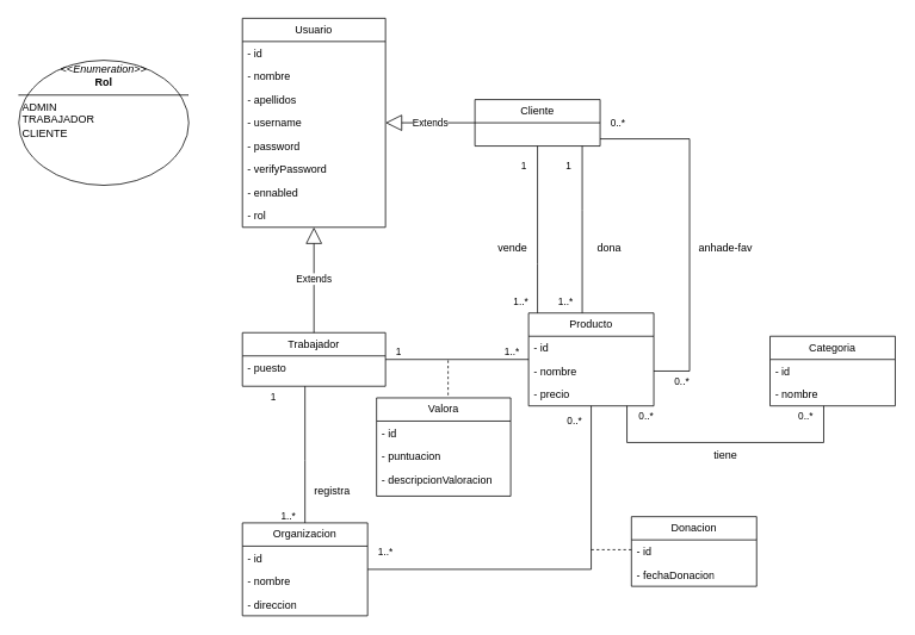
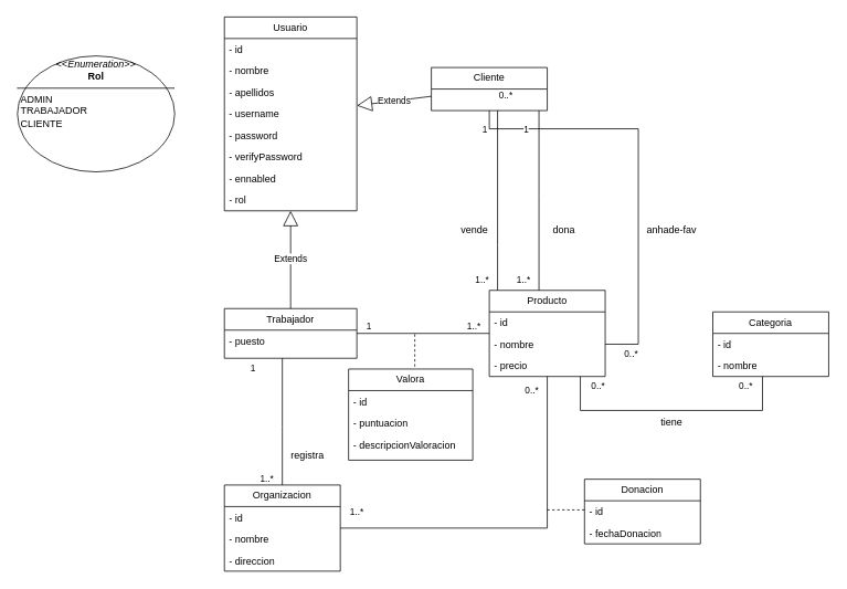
  <mxCell id="0" />
  <mxCell id="1" parent="0" />
  <mxCell id="2" value="Usuario" style="swimlane;fontStyle=0;align=center;verticalAlign=top;childLayout=stackLayout;horizontal=1;startSize=26;horizontalStack=0;resizeParent=1;resizeLast=0;collapsible=1;marginBottom=0;rounded=0;shadow=0;strokeWidth=1;" parent="1" vertex="1"><mxGeometry x="270" y="20" width="160" height="234" as="geometry"><mxRectangle x="230" y="140" width="160" height="26" as="alternateBounds" /></mxGeometry></mxCell>
  <mxCell id="3" value="- id" style="text;align=left;verticalAlign=top;spacingLeft=4;spacingRight=4;overflow=hidden;rotatable=0;points=[[0,0.5],[1,0.5]];portConstraint=eastwest;" parent="2" vertex="1"><mxGeometry y="26" width="160" height="26" as="geometry" /></mxCell>
  <mxCell id="4" value="- nombre" style="text;strokeColor=none;fillColor=none;align=left;verticalAlign=top;spacingLeft=4;spacingRight=4;overflow=hidden;rotatable=0;points=[[0,0.5],[1,0.5]];portConstraint=eastwest;whiteSpace=wrap;html=1;" parent="2" vertex="1"><mxGeometry y="52" width="160" height="26" as="geometry" /></mxCell>
  <mxCell id="5" value="- apellidos" style="text;strokeColor=none;fillColor=none;align=left;verticalAlign=top;spacingLeft=4;spacingRight=4;overflow=hidden;rotatable=0;points=[[0,0.5],[1,0.5]];portConstraint=eastwest;whiteSpace=wrap;html=1;" parent="2" vertex="1"><mxGeometry y="78" width="160" height="26" as="geometry" /></mxCell>
  <mxCell id="6" value="- username" style="text;align=left;verticalAlign=top;spacingLeft=4;spacingRight=4;overflow=hidden;rotatable=0;points=[[0,0.5],[1,0.5]];portConstraint=eastwest;rounded=0;shadow=0;html=0;" parent="2" vertex="1"><mxGeometry y="104" width="160" height="26" as="geometry" /></mxCell>
  <mxCell id="7" value="- password" style="text;align=left;verticalAlign=top;spacingLeft=4;spacingRight=4;overflow=hidden;rotatable=0;points=[[0,0.5],[1,0.5]];portConstraint=eastwest;rounded=0;shadow=0;html=0;" parent="2" vertex="1"><mxGeometry y="130" width="160" height="26" as="geometry" /></mxCell>
  <mxCell id="8" value="- verifyPassword" style="text;align=left;verticalAlign=top;spacingLeft=4;spacingRight=4;overflow=hidden;rotatable=0;points=[[0,0.5],[1,0.5]];portConstraint=eastwest;rounded=0;shadow=0;html=0;" parent="2" vertex="1"><mxGeometry y="156" width="160" height="26" as="geometry" /></mxCell>
  <mxCell id="9" value="- ennabled" style="text;strokeColor=none;fillColor=none;align=left;verticalAlign=top;spacingLeft=4;spacingRight=4;overflow=hidden;rotatable=0;points=[[0,0.5],[1,0.5]];portConstraint=eastwest;whiteSpace=wrap;html=1;" parent="2" vertex="1"><mxGeometry y="182" width="160" height="26" as="geometry" /></mxCell>
  <mxCell id="10" value="- rol" style="text;strokeColor=none;fillColor=none;align=left;verticalAlign=top;spacingLeft=4;spacingRight=4;overflow=hidden;rotatable=0;points=[[0,0.5],[1,0.5]];portConstraint=eastwest;whiteSpace=wrap;html=1;" parent="2" vertex="1"><mxGeometry y="208" width="160" height="26" as="geometry" /></mxCell>
  <mxCell id="11" value="Trabajador" style="swimlane;fontStyle=0;align=center;verticalAlign=top;childLayout=stackLayout;horizontal=1;startSize=26;horizontalStack=0;resizeParent=1;resizeLast=0;collapsible=1;marginBottom=0;rounded=0;shadow=0;strokeWidth=1;" parent="1" vertex="1"><mxGeometry x="270" y="372" width="160" height="60" as="geometry"><mxRectangle x="550" y="140" width="160" height="26" as="alternateBounds" /></mxGeometry></mxCell>
  <mxCell id="12" value="- puesto" style="text;align=left;verticalAlign=top;spacingLeft=4;spacingRight=4;overflow=hidden;rotatable=0;points=[[0,0.5],[1,0.5]];portConstraint=eastwest;rounded=0;shadow=0;html=0;" parent="11" vertex="1"><mxGeometry y="26" width="160" height="26" as="geometry" /></mxCell>
- <mxCell id="13" value="Cliente" style="swimlane;fontStyle=0;childLayout=stackLayout;horizontal=1;startSize=26;fillColor=none;horizontalStack=0;resizeParent=1;resizeParentMax=0;resizeLast=0;collapsible=1;marginBottom=0;whiteSpace=wrap;html=1;" parent="1" vertex="1"><mxGeometry x="530" y="111" width="140" height="52" as="geometry" /></mxCell>
+ <mxCell id="13" value="Cliente" style="swimlane;fontStyle=0;childLayout=stackLayout;horizontal=1;startSize=26;fillColor=none;horizontalStack=0;resizeParent=1;resizeParentMax=0;resizeLast=0;collapsible=1;marginBottom=0;whiteSpace=wrap;html=1;" parent="1" vertex="1"><mxGeometry x="520" y="81" width="140" height="52" as="geometry" /></mxCell>
  <mxCell id="14" value="Producto" style="swimlane;fontStyle=0;childLayout=stackLayout;horizontal=1;startSize=26;fillColor=none;horizontalStack=0;resizeParent=1;resizeParentMax=0;resizeLast=0;collapsible=1;marginBottom=0;whiteSpace=wrap;html=1;" parent="1" vertex="1"><mxGeometry x="590" y="350" width="140" height="104" as="geometry" /></mxCell>
  <mxCell id="15" value="- id" style="text;strokeColor=none;fillColor=none;align=left;verticalAlign=top;spacingLeft=4;spacingRight=4;overflow=hidden;rotatable=0;points=[[0,0.5],[1,0.5]];portConstraint=eastwest;whiteSpace=wrap;html=1;" parent="14" vertex="1"><mxGeometry y="26" width="140" height="26" as="geometry" /></mxCell>
  <mxCell id="16" value="- nombre" style="text;strokeColor=none;fillColor=none;align=left;verticalAlign=top;spacingLeft=4;spacingRight=4;overflow=hidden;rotatable=0;points=[[0,0.5],[1,0.5]];portConstraint=eastwest;whiteSpace=wrap;html=1;" parent="14" vertex="1"><mxGeometry y="52" width="140" height="26" as="geometry" /></mxCell>
  <mxCell id="17" value="- precio" style="text;strokeColor=none;fillColor=none;align=left;verticalAlign=top;spacingLeft=4;spacingRight=4;overflow=hidden;rotatable=0;points=[[0,0.5],[1,0.5]];portConstraint=eastwest;whiteSpace=wrap;html=1;" parent="14" vertex="1"><mxGeometry y="78" width="140" height="26" as="geometry" /></mxCell>
  <mxCell id="18" value="" style="endArrow=none;html=1;edgeStyle=orthogonalEdgeStyle;rounded=0;" parent="1" source="11" target="14" edge="1"><mxGeometry relative="1" as="geometry"><mxPoint x="430" y="425" as="sourcePoint" /><mxPoint x="590" y="425" as="targetPoint" /></mxGeometry></mxCell>
  <mxCell id="19" value="1" style="edgeLabel;resizable=0;html=1;align=left;verticalAlign=bottom;" parent="18" connectable="0" vertex="1"><mxGeometry x="-1" relative="1" as="geometry"><mxPoint x="10" as="offset" /></mxGeometry></mxCell>
  <mxCell id="20" value="1..*" style="edgeLabel;resizable=0;html=1;align=right;verticalAlign=bottom;" parent="18" connectable="0" vertex="1"><mxGeometry x="1" relative="1" as="geometry"><mxPoint x="-10" as="offset" /></mxGeometry></mxCell>
  <mxCell id="21" value="" style="endArrow=none;html=1;edgeStyle=orthogonalEdgeStyle;rounded=0;" parent="1" source="13" target="14" edge="1"><mxGeometry relative="1" as="geometry"><mxPoint x="380" y="345" as="sourcePoint" /><mxPoint x="540" y="345" as="targetPoint" /><Array as="points"><mxPoint x="600" y="295" /><mxPoint x="600" y="295" /></Array></mxGeometry></mxCell>
  <mxCell id="22" value="1" style="edgeLabel;resizable=0;html=1;align=left;verticalAlign=bottom;" parent="21" connectable="0" vertex="1"><mxGeometry x="-1" relative="1" as="geometry"><mxPoint x="-20" y="31" as="offset" /></mxGeometry></mxCell>
  <mxCell id="23" value="1..*" style="edgeLabel;resizable=0;html=1;align=right;verticalAlign=bottom;" parent="21" connectable="0" vertex="1"><mxGeometry x="1" relative="1" as="geometry"><mxPoint x="-10" y="-5" as="offset" /></mxGeometry></mxCell>
  <mxCell id="24" value="vende" style="text;html=1;align=center;verticalAlign=middle;resizable=0;points=[];autosize=1;strokeColor=none;fillColor=none;rotation=0;" parent="1" vertex="1"><mxGeometry x="542" y="263" width="60" height="30" as="geometry" /></mxCell>
  <mxCell id="25" value="" style="endArrow=none;html=1;edgeStyle=orthogonalEdgeStyle;rounded=0;" parent="1" source="13" target="14" edge="1"><mxGeometry relative="1" as="geometry"><mxPoint x="380" y="345" as="sourcePoint" /><mxPoint x="540" y="345" as="targetPoint" /><Array as="points"><mxPoint x="770" y="155" /><mxPoint x="770" y="415" /></Array></mxGeometry></mxCell>
  <mxCell id="26" value="0..*" style="edgeLabel;resizable=0;html=1;align=left;verticalAlign=bottom;" parent="25" connectable="0" vertex="1"><mxGeometry x="-1" relative="1" as="geometry"><mxPoint x="10" y="-10" as="offset" /></mxGeometry></mxCell>
  <mxCell id="27" value="0..*" style="edgeLabel;resizable=0;html=1;align=right;verticalAlign=bottom;" parent="25" connectable="0" vertex="1"><mxGeometry x="1" relative="1" as="geometry"><mxPoint x="40" y="20" as="offset" /></mxGeometry></mxCell>
  <mxCell id="28" value="anhade-fav" style="text;html=1;align=center;verticalAlign=middle;resizable=0;points=[];autosize=1;strokeColor=none;fillColor=none;rotation=0;" parent="1" vertex="1"><mxGeometry x="770" y="263" width="80" height="30" as="geometry" /></mxCell>
  <mxCell id="29" value="Organizacion" style="swimlane;fontStyle=0;childLayout=stackLayout;horizontal=1;startSize=26;fillColor=none;horizontalStack=0;resizeParent=1;resizeParentMax=0;resizeLast=0;collapsible=1;marginBottom=0;whiteSpace=wrap;html=1;" parent="1" vertex="1"><mxGeometry x="270" y="585" width="140" height="104" as="geometry" /></mxCell>
  <mxCell id="30" value="- id" style="text;strokeColor=none;fillColor=none;align=left;verticalAlign=top;spacingLeft=4;spacingRight=4;overflow=hidden;rotatable=0;points=[[0,0.5],[1,0.5]];portConstraint=eastwest;whiteSpace=wrap;html=1;" parent="29" vertex="1"><mxGeometry y="26" width="140" height="26" as="geometry" /></mxCell>
  <mxCell id="31" value="- nombre" style="text;strokeColor=none;fillColor=none;align=left;verticalAlign=top;spacingLeft=4;spacingRight=4;overflow=hidden;rotatable=0;points=[[0,0.5],[1,0.5]];portConstraint=eastwest;whiteSpace=wrap;html=1;" parent="29" vertex="1"><mxGeometry y="52" width="140" height="26" as="geometry" /></mxCell>
  <mxCell id="32" value="- direccion" style="text;strokeColor=none;fillColor=none;align=left;verticalAlign=top;spacingLeft=4;spacingRight=4;overflow=hidden;rotatable=0;points=[[0,0.5],[1,0.5]];portConstraint=eastwest;whiteSpace=wrap;html=1;" parent="29" vertex="1"><mxGeometry y="78" width="140" height="26" as="geometry" /></mxCell>
  <mxCell id="33" value="" style="endArrow=none;html=1;edgeStyle=orthogonalEdgeStyle;rounded=0;" parent="1" source="11" target="29" edge="1"><mxGeometry relative="1" as="geometry"><mxPoint x="380" y="445" as="sourcePoint" /><mxPoint x="540" y="445" as="targetPoint" /><Array as="points"><mxPoint x="340" y="515" /><mxPoint x="340" y="515" /></Array></mxGeometry></mxCell>
  <mxCell id="34" value="1" style="edgeLabel;resizable=0;html=1;align=left;verticalAlign=bottom;" parent="33" connectable="0" vertex="1"><mxGeometry x="-1" relative="1" as="geometry"><mxPoint x="-40" y="20" as="offset" /></mxGeometry></mxCell>
  <mxCell id="35" value="1..*" style="edgeLabel;resizable=0;html=1;align=right;verticalAlign=bottom;" parent="33" connectable="0" vertex="1"><mxGeometry x="1" relative="1" as="geometry"><mxPoint x="-10" as="offset" /></mxGeometry></mxCell>
  <mxCell id="36" value="registra" style="text;html=1;align=center;verticalAlign=middle;resizable=0;points=[];autosize=1;strokeColor=none;fillColor=none;rotation=0;" parent="1" vertex="1"><mxGeometry x="340" y="535" width="60" height="30" as="geometry" /></mxCell>
  <mxCell id="37" value="" style="endArrow=none;html=1;edgeStyle=orthogonalEdgeStyle;rounded=0;" parent="1" source="13" target="14" edge="1"><mxGeometry relative="1" as="geometry"><mxPoint x="700" y="194" as="sourcePoint" /><mxPoint x="700" y="350" as="targetPoint" /><Array as="points"><mxPoint x="650" y="235" /><mxPoint x="650" y="235" /></Array></mxGeometry></mxCell>
  <mxCell id="38" value="1" style="edgeLabel;resizable=0;html=1;align=left;verticalAlign=bottom;" parent="37" connectable="0" vertex="1"><mxGeometry x="-1" relative="1" as="geometry"><mxPoint x="-20" y="31" as="offset" /></mxGeometry></mxCell>
  <mxCell id="39" value="1..*" style="edgeLabel;resizable=0;html=1;align=right;verticalAlign=bottom;" parent="37" connectable="0" vertex="1"><mxGeometry x="1" relative="1" as="geometry"><mxPoint x="-10" y="-5" as="offset" /></mxGeometry></mxCell>
  <mxCell id="40" value="dona" style="text;html=1;align=center;verticalAlign=middle;resizable=0;points=[];autosize=1;strokeColor=none;fillColor=none;rotation=0;" parent="1" vertex="1"><mxGeometry x="655" y="263" width="50" height="30" as="geometry" /></mxCell>
  <mxCell id="41" value="" style="endArrow=none;html=1;edgeStyle=orthogonalEdgeStyle;rounded=0;" parent="1" source="29" target="14" edge="1"><mxGeometry relative="1" as="geometry"><mxPoint x="490" y="605" as="sourcePoint" /><mxPoint x="650" y="605" as="targetPoint" /></mxGeometry></mxCell>
  <mxCell id="42" value="1..*" style="edgeLabel;resizable=0;html=1;align=left;verticalAlign=bottom;" parent="41" connectable="0" vertex="1"><mxGeometry x="-1" relative="1" as="geometry"><mxPoint x="10" y="-12" as="offset" /></mxGeometry></mxCell>
  <mxCell id="43" value="0..*" style="edgeLabel;resizable=0;html=1;align=right;verticalAlign=bottom;" parent="41" connectable="0" vertex="1"><mxGeometry x="1" relative="1" as="geometry"><mxPoint x="-10" y="25" as="offset" /></mxGeometry></mxCell>
  <mxCell id="44" value="" style="endArrow=none;dashed=1;html=1;rounded=0;edgeStyle=elbowEdgeStyle;elbow=vertical;" parent="1" target="45" edge="1"><mxGeometry width="50" height="50" relative="1" as="geometry"><mxPoint x="660" y="615" as="sourcePoint" /><mxPoint x="750" y="615" as="targetPoint" /></mxGeometry></mxCell>
  <mxCell id="45" value="Donacion" style="swimlane;fontStyle=0;childLayout=stackLayout;horizontal=1;startSize=26;fillColor=none;horizontalStack=0;resizeParent=1;resizeParentMax=0;resizeLast=0;collapsible=1;marginBottom=0;whiteSpace=wrap;html=1;" parent="1" vertex="1"><mxGeometry x="705" y="578" width="140" height="78" as="geometry" /></mxCell>
  <mxCell id="46" value="- id" style="text;strokeColor=none;fillColor=none;align=left;verticalAlign=top;spacingLeft=4;spacingRight=4;overflow=hidden;rotatable=0;points=[[0,0.5],[1,0.5]];portConstraint=eastwest;whiteSpace=wrap;html=1;" parent="45" vertex="1"><mxGeometry y="26" width="140" height="26" as="geometry" /></mxCell>
  <mxCell id="47" value="- fechaDonacion" style="text;strokeColor=none;fillColor=none;align=left;verticalAlign=top;spacingLeft=4;spacingRight=4;overflow=hidden;rotatable=0;points=[[0,0.5],[1,0.5]];portConstraint=eastwest;whiteSpace=wrap;html=1;" parent="45" vertex="1"><mxGeometry y="52" width="140" height="26" as="geometry" /></mxCell>
  <mxCell id="48" value="Extends" style="endArrow=block;endSize=16;endFill=0;html=1;rounded=0;" parent="1" source="11" target="2" edge="1"><mxGeometry x="0.009" width="160" relative="1" as="geometry"><mxPoint x="400" y="405" as="sourcePoint" /><mxPoint x="450" y="295" as="targetPoint" /><mxPoint as="offset" /></mxGeometry></mxCell>
  <mxCell id="49" value="Extends" style="endArrow=block;endSize=16;endFill=0;html=1;rounded=0;" parent="1" source="13" target="2" edge="1"><mxGeometry width="160" relative="1" as="geometry"><mxPoint x="519.5" y="235" as="sourcePoint" /><mxPoint x="519.5" y="145" as="targetPoint" /></mxGeometry></mxCell>
  <mxCell id="50" value="&lt;p style=&quot;margin:0px;margin-top:4px;text-align:center;&quot;&gt;&lt;i&gt;&amp;lt;&amp;lt;Enumeration&amp;gt;&amp;gt;&lt;/i&gt;&lt;br&gt;&lt;b&gt;Rol&lt;/b&gt;&lt;/p&gt;&lt;hr size=&quot;1&quot; style=&quot;border-style:solid;&quot;&gt;&lt;p style=&quot;margin:0px;margin-left:4px;&quot;&gt;ADMIN&lt;/p&gt;&lt;p style=&quot;margin:0px;margin-left:4px;&quot;&gt;TRABAJADOR&lt;/p&gt;&lt;p style=&quot;margin:0px;margin-left:4px;&quot;&gt;CLIENTE&lt;/p&gt;" style="ellipse;verticalAlign=top;align=left;overflow=fill;html=1;whiteSpace=wrap;" parent="1" vertex="1"><mxGeometry x="20" y="67" width="190" height="140" as="geometry" /></mxCell>
  <mxCell id="51" value="Categoria" style="swimlane;fontStyle=0;childLayout=stackLayout;horizontal=1;startSize=26;fillColor=none;horizontalStack=0;resizeParent=1;resizeParentMax=0;resizeLast=0;collapsible=1;marginBottom=0;whiteSpace=wrap;html=1;" vertex="1" parent="1"><mxGeometry x="860" y="376" width="140" height="78" as="geometry" /></mxCell>
  <mxCell id="52" value="- id" style="text;strokeColor=none;fillColor=none;align=left;verticalAlign=top;spacingLeft=4;spacingRight=4;overflow=hidden;rotatable=0;points=[[0,0.5],[1,0.5]];portConstraint=eastwest;whiteSpace=wrap;html=1;" vertex="1" parent="51"><mxGeometry y="26" width="140" height="26" as="geometry" /></mxCell>
  <mxCell id="53" value="- nombre" style="text;strokeColor=none;fillColor=none;align=left;verticalAlign=top;spacingLeft=4;spacingRight=4;overflow=hidden;rotatable=0;points=[[0,0.5],[1,0.5]];portConstraint=eastwest;whiteSpace=wrap;html=1;" vertex="1" parent="51"><mxGeometry y="52" width="140" height="26" as="geometry" /></mxCell>
  <mxCell id="54" value="" style="endArrow=none;html=1;edgeStyle=orthogonalEdgeStyle;rounded=0;" edge="1" parent="1"><mxGeometry relative="1" as="geometry"><mxPoint x="920" y="454" as="sourcePoint" /><mxPoint x="700" y="454" as="targetPoint" /><Array as="points"><mxPoint x="920" y="495" /><mxPoint x="700" y="495" /></Array></mxGeometry></mxCell>
  <mxCell id="55" value="0..*" style="edgeLabel;resizable=0;html=1;align=left;verticalAlign=bottom;" connectable="0" vertex="1" parent="54"><mxGeometry x="-1" relative="1" as="geometry"><mxPoint x="-30" y="20" as="offset" /></mxGeometry></mxCell>
  <mxCell id="56" value="0..*" style="edgeLabel;resizable=0;html=1;align=right;verticalAlign=bottom;" connectable="0" vertex="1" parent="54"><mxGeometry x="1" relative="1" as="geometry"><mxPoint x="30" y="20" as="offset" /></mxGeometry></mxCell>
  <mxCell id="57" value="tiene" style="text;html=1;align=center;verticalAlign=middle;resizable=0;points=[];autosize=1;strokeColor=none;fillColor=none;rotation=0;" vertex="1" parent="1"><mxGeometry x="785" y="495" width="50" height="30" as="geometry" /></mxCell>
  <mxCell id="58" value="" style="endArrow=none;dashed=1;html=1;rounded=0;edgeStyle=elbowEdgeStyle;elbow=vertical;" edge="1" parent="1"><mxGeometry width="50" height="50" relative="1" as="geometry"><mxPoint x="500" y="442" as="sourcePoint" /><mxPoint x="500" y="402" as="targetPoint" /><Array as="points" /></mxGeometry></mxCell>
  <mxCell id="59" value="Valora" style="swimlane;fontStyle=0;childLayout=stackLayout;horizontal=1;startSize=26;fillColor=none;horizontalStack=0;resizeParent=1;resizeParentMax=0;resizeLast=0;collapsible=1;marginBottom=0;whiteSpace=wrap;html=1;" vertex="1" parent="1"><mxGeometry x="420" y="445" width="150" height="110" as="geometry" /></mxCell>
  <mxCell id="60" value="- id" style="text;strokeColor=none;fillColor=none;align=left;verticalAlign=top;spacingLeft=4;spacingRight=4;overflow=hidden;rotatable=0;points=[[0,0.5],[1,0.5]];portConstraint=eastwest;whiteSpace=wrap;html=1;" vertex="1" parent="59"><mxGeometry y="26" width="150" height="26" as="geometry" /></mxCell>
  <mxCell id="61" value="- puntuacion" style="text;strokeColor=none;fillColor=none;align=left;verticalAlign=top;spacingLeft=4;spacingRight=4;overflow=hidden;rotatable=0;points=[[0,0.5],[1,0.5]];portConstraint=eastwest;whiteSpace=wrap;html=1;" vertex="1" parent="59"><mxGeometry y="52" width="150" height="26" as="geometry" /></mxCell>
  <mxCell id="62" value="- descripcionValoracion" style="text;strokeColor=none;fillColor=none;align=left;verticalAlign=top;spacingLeft=4;spacingRight=4;overflow=hidden;rotatable=0;points=[[0,0.5],[1,0.5]];portConstraint=eastwest;whiteSpace=wrap;html=1;" vertex="1" parent="59"><mxGeometry y="78" width="150" height="32" as="geometry" /></mxCell>
